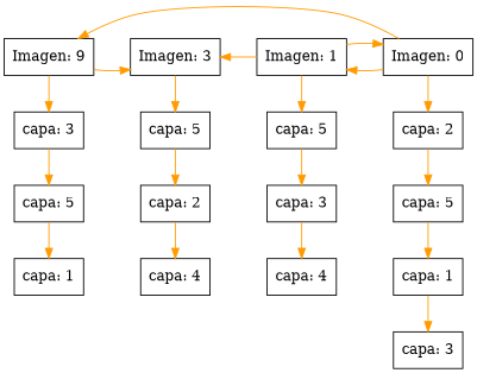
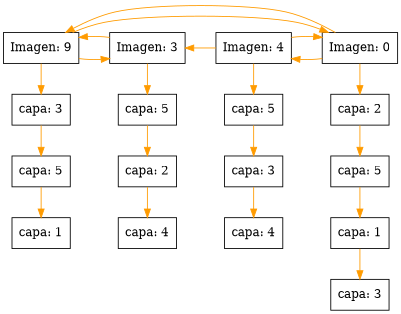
  digraph {
    nodesep=0.5
    node [fillcolor=white shape=box style=filled]
    edge [color="#FF9B00" constraint=true]
    n1 [label="Imagen: 9"]
    n2 [label="Imagen: 3"]
    n3 [label="Imagen: 0"]
    n4 [label="capa: 3"]
    n5 [label="capa: 5"]
-   n6 [label="Imagen: 1"]
+   n6 [label="Imagen: 4"]
    n7 [label="capa: 2"]
    n8 [label="capa: 5"]
    n9 [label="capa: 5"]
    n10 [label="capa: 2"]
    n11 [label="capa: 3"]
    n12 [label="capa: 5"]
    n13 [label="capa: 1"]
    n14 [label="capa: 4"]
    n15 [label="capa: 4"]
    n16 [label="capa: 1"]
    n17 [label="capa: 3"]
    n1 -> n2 [constraint=false]
+   n1 -> n3 [constraint=false]
    n1 -> n4
+   n2 -> n1 [constraint=false]
    n2 -> n5
    n3 -> n1 [constraint=false]
    n3 -> n6 [constraint=false]
    n3 -> n7
    n4 -> n8
    n5 -> n10
    n6 -> n2 [constraint=false]
    n6 -> n3 [constraint=false]
    n6 -> n9
    n7 -> n12
    n8 -> n13
    n9 -> n11
    n10 -> n14
    n11 -> n15
    n12 -> n16
    n16 -> n17
  }
